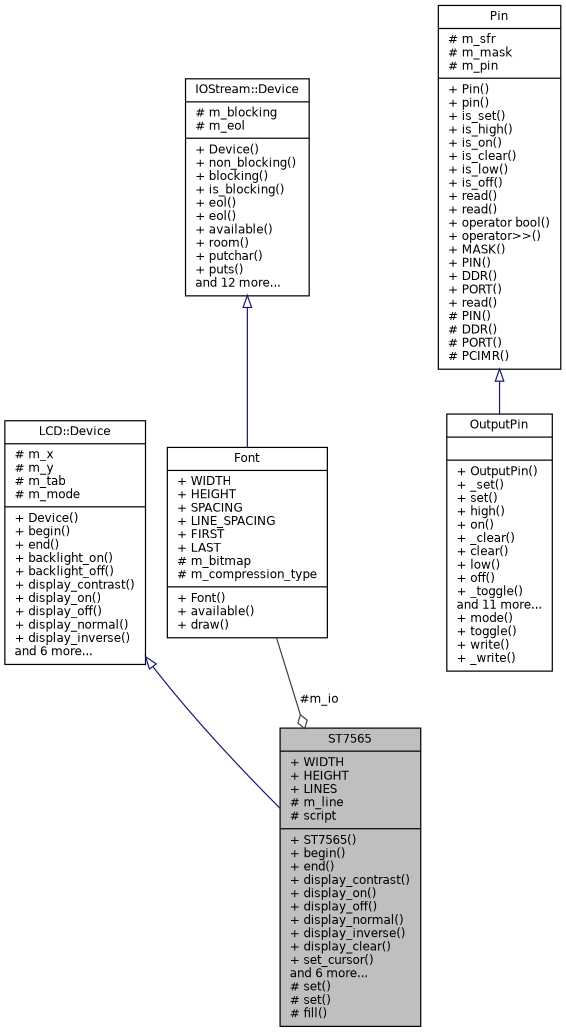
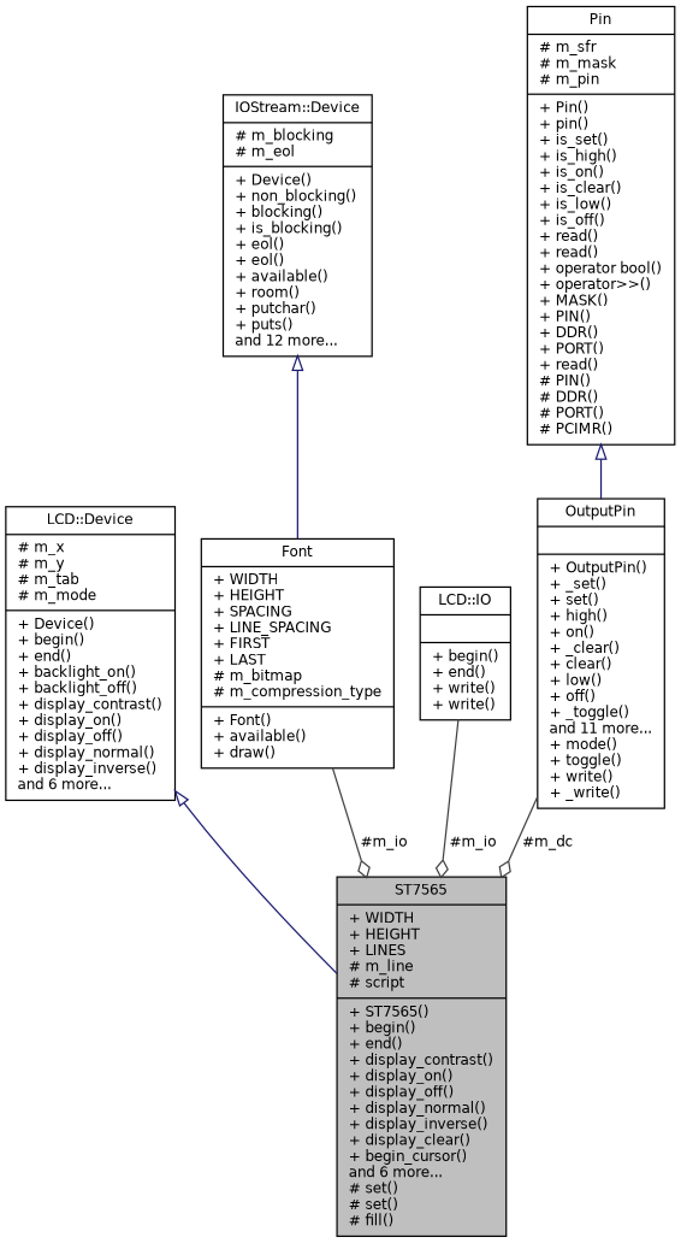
  digraph {
    node [color=black fillcolor=white fontname=Helvetica fontsize=10 shape=record style=filled]
    edge [color=midnightblue fontname=Helvetica fontsize=10 labelfontname=Helvetica labelfontsize=10 style=solid]
-   n1 [fillcolor=grey75 fontcolor=black height=0.2 label="{ST7565\n|+ WIDTH\l+ HEIGHT\l+ LINES\l# m_line\l# script\l|+ ST7565()\l+ begin()\l+ end()\l+ display_contrast()\l+ display_on()\l+ display_off()\l+ display_normal()\l+ display_inverse()\l+ display_clear()\l+ set_cursor()\land 6 more...\l# set()\l# set()\l# fill()\l}" width=0.4]
+   n1 [fillcolor=grey75 fontcolor=black height=0.2 label="{ST7565\n|+ WIDTH\l+ HEIGHT\l+ LINES\l# m_line\l# script\l|+ ST7565()\l+ begin()\l+ end()\l+ display_contrast()\l+ display_on()\l+ display_off()\l+ display_normal()\l+ display_inverse()\l+ display_clear()\l+ begin_cursor()\land 6 more...\l# set()\l# set()\l# fill()\l}" width=0.4]
    n2 [height=0.2 label="{LCD::Device\n|# m_x\l# m_y\l# m_tab\l# m_mode\l|+ Device()\l+ begin()\l+ end()\l+ backlight_on()\l+ backlight_off()\l+ display_contrast()\l+ display_on()\l+ display_off()\l+ display_normal()\l+ display_inverse()\land 6 more...\l}" width=0.4]
    n3 [height=0.2 label="{IOStream::Device\n|# m_blocking\l# m_eol\l|+ Device()\l+ non_blocking()\l+ blocking()\l+ is_blocking()\l+ eol()\l+ eol()\l+ available()\l+ room()\l+ putchar()\l+ puts()\land 12 more...\l}" width=0.4]
    n4 [height=0.2 label="{Font\n|+ WIDTH\l+ HEIGHT\l+ SPACING\l+ LINE_SPACING\l+ FIRST\l+ LAST\l# m_bitmap\l# m_compression_type\l|+ Font()\l+ available()\l+ draw()\l}" width=0.4]
+   n5 [height=0.2 label="{LCD::IO\n||+ begin()\l+ end()\l+ write()\l+ write()\l}" width=0.4]
    n6 [height=0.2 label="{OutputPin\n||+ OutputPin()\l+ _set()\l+ set()\l+ high()\l+ on()\l+ _clear()\l+ clear()\l+ low()\l+ off()\l+ _toggle()\land 11 more...\l+ mode()\l+ toggle()\l+ write()\l+ _write()\l}" width=0.4]
    n7 [height=0.2 label="{Pin\n|# m_sfr\l# m_mask\l# m_pin\l|+ Pin()\l+ pin()\l+ is_set()\l+ is_high()\l+ is_on()\l+ is_clear()\l+ is_low()\l+ is_off()\l+ read()\l+ read()\l+ operator bool()\l+ operator\>\>()\l+ MASK()\l+ PIN()\l+ DDR()\l+ PORT()\l+ read()\l# PIN()\l# DDR()\l# PORT()\l# PCIMR()\l}" width=0.4]
    n2 -> n1 [arrowtail=onormal dir=back]
    n3 -> n4 [arrowtail=onormal dir=back]
    n4 -> n1 [arrowhead=odiamond color=grey25 label=" #m_io"]
+   n5 -> n1 [arrowhead=odiamond color=grey25 label=" #m_io"]
+   n6 -> n1 [arrowhead=odiamond color=grey25 label=" #m_dc"]
    n7 -> n6 [arrowtail=onormal dir=back]
  }
